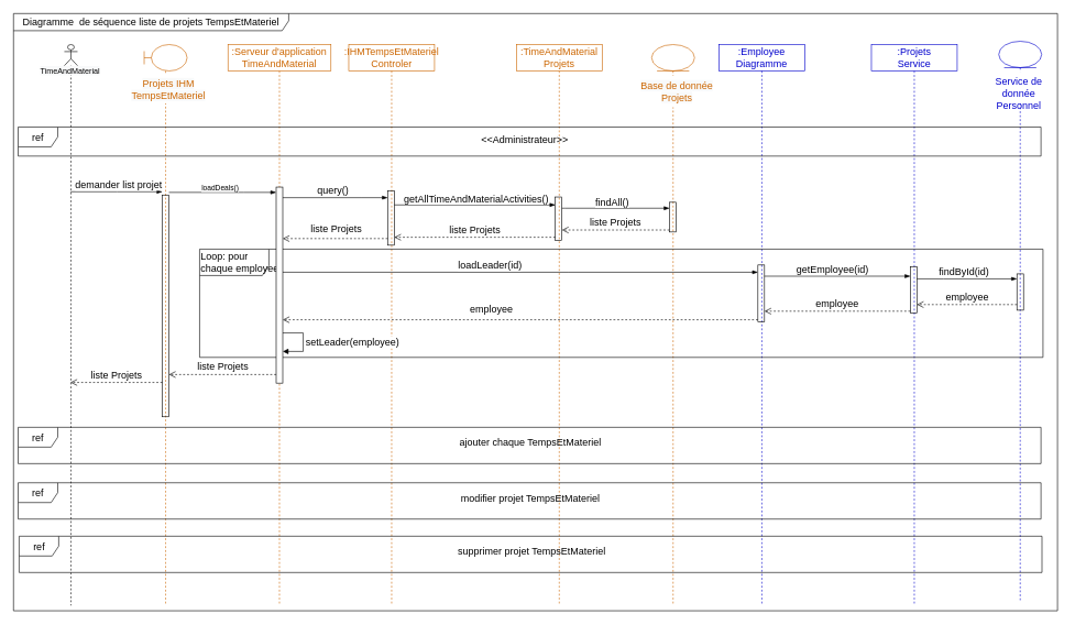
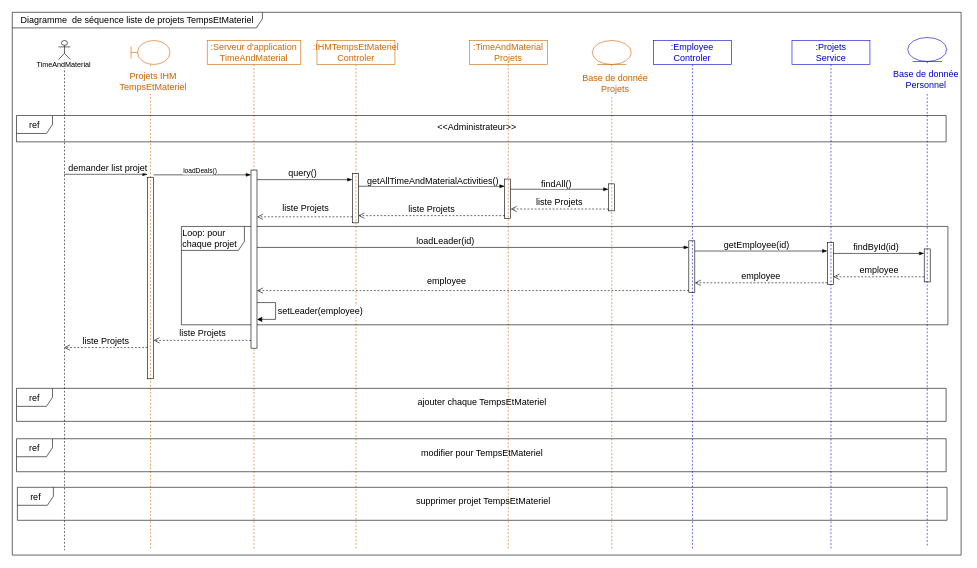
  <mxCell id="0" />
  <mxCell id="1" parent="0" />
  <mxCell id="2" value=":IHMTempsEtMateriel&lt;br&gt;Controler" style="shape=umlLifeline;perimeter=lifelinePerimeter;whiteSpace=wrap;html=1;container=1;collapsible=0;recursiveResize=0;outlineConnect=0;rounded=0;shadow=0;glass=0;sketch=0;fillColor=none;fontSize=15;fontColor=#CC6600;strokeColor=#CC6600;" parent="1" vertex="1"><mxGeometry x="528" y="67" width="130" height="850" as="geometry" /></mxCell>
  <mxCell id="3" value="" style="html=1;points=[];perimeter=orthogonalPerimeter;rounded=0;shadow=0;glass=0;sketch=0;fontSize=15;fillColor=none;" parent="2" vertex="1"><mxGeometry x="59" y="222" width="10" height="82" as="geometry" /></mxCell>
  <mxCell id="4" value="" style="shape=umlLifeline;participant=umlActor;perimeter=lifelinePerimeter;whiteSpace=wrap;html=1;container=1;collapsible=0;recursiveResize=0;verticalAlign=top;spacingTop=36;outlineConnect=0;fillColor=none;size=32;sketch=0;shadow=0;rounded=0;glass=0;" parent="1" vertex="1"><mxGeometry x="97" y="67" width="20" height="850" as="geometry" /></mxCell>
  <mxCell id="5" value="&lt;span style=&quot;color: rgb(0, 0, 0); font-family: Helvetica; font-size: 12px; font-style: normal; font-variant-ligatures: normal; font-variant-caps: normal; font-weight: 400; letter-spacing: normal; orphans: 2; text-align: center; text-indent: 0px; text-transform: none; widows: 2; word-spacing: 0px; -webkit-text-stroke-width: 0px; background-color: rgb(248, 249, 250); text-decoration-thickness: initial; text-decoration-style: initial; text-decoration-color: initial; float: none; display: inline !important;&quot;&gt;TimeAndMaterial&lt;/span&gt;" style="text;whiteSpace=wrap;html=1;" parent="1" vertex="1"><mxGeometry x="59" y="93" width="105" height="36" as="geometry" /></mxCell>
  <mxCell id="6" value=":TimeAndMaterial&lt;br&gt;Projets" style="shape=umlLifeline;perimeter=lifelinePerimeter;whiteSpace=wrap;html=1;container=1;collapsible=0;recursiveResize=0;outlineConnect=0;rounded=0;shadow=0;glass=0;sketch=0;fillColor=none;fontSize=15;fontColor=#CC6600;strokeColor=#CC6600;" parent="1" vertex="1"><mxGeometry x="782" y="67" width="130" height="850" as="geometry" /></mxCell>
  <mxCell id="7" value="" style="html=1;points=[];perimeter=orthogonalPerimeter;rounded=0;shadow=0;glass=0;sketch=0;fontSize=15;fillColor=none;" parent="6" vertex="1"><mxGeometry x="59" y="231" width="10" height="66" as="geometry" /></mxCell>
  <mxCell id="8" value="" style="shape=umlLifeline;participant=umlEntity;perimeter=lifelinePerimeter;whiteSpace=wrap;html=1;container=1;collapsible=0;recursiveResize=0;verticalAlign=top;spacingTop=36;outlineConnect=0;rounded=0;shadow=0;glass=0;sketch=0;fontSize=15;fillColor=none;fontColor=#CC6600;strokeColor=#CC6600;" parent="1" vertex="1"><mxGeometry x="987" y="67" width="65" height="850" as="geometry" /></mxCell>
  <mxCell id="9" value="" style="html=1;points=[];perimeter=orthogonalPerimeter;rounded=0;shadow=0;glass=0;sketch=0;fontSize=15;fillColor=none;" parent="8" vertex="1"><mxGeometry x="27" y="239" width="10" height="45" as="geometry" /></mxCell>
  <mxCell id="10" value="&lt;span style=&quot;font-family: Helvetica; font-size: 15px; font-style: normal; font-variant-ligatures: normal; font-variant-caps: normal; font-weight: 400; letter-spacing: normal; orphans: 2; text-indent: 0px; text-transform: none; widows: 2; word-spacing: 0px; -webkit-text-stroke-width: 0px; background-color: rgb(248, 249, 250); text-decoration-thickness: initial; text-decoration-style: initial; text-decoration-color: initial; float: none; display: inline !important;&quot;&gt;Base de donnée&lt;br&gt;Projets&lt;br&gt;&lt;/span&gt;" style="text;whiteSpace=wrap;html=1;fontSize=15;align=center;fillColor=default;fontColor=#CC6600;" parent="8" vertex="1"><mxGeometry x="-21" y="47" width="119" height="48" as="geometry" /></mxCell>
  <mxCell id="11" value="" style="shape=umlLifeline;participant=umlBoundary;perimeter=lifelinePerimeter;whiteSpace=wrap;html=1;container=1;collapsible=0;recursiveResize=0;verticalAlign=top;spacingTop=36;outlineConnect=0;rounded=0;shadow=0;glass=0;sketch=0;fontSize=15;fillColor=none;fontColor=#CC6600;strokeColor=#CC6600;" parent="1" vertex="1"><mxGeometry x="218" y="67" width="65" height="850" as="geometry" /></mxCell>
  <mxCell id="12" value="&lt;span style=&quot;font-family: Helvetica; font-size: 15px; font-style: normal; font-variant-ligatures: normal; font-variant-caps: normal; font-weight: 400; letter-spacing: normal; orphans: 2; text-indent: 0px; text-transform: none; widows: 2; word-spacing: 0px; -webkit-text-stroke-width: 0px; background-color: rgb(248, 249, 250); text-decoration-thickness: initial; text-decoration-style: initial; text-decoration-color: initial; float: none; display: inline !important;&quot;&gt;Projets IHM&lt;/span&gt;&lt;br style=&quot;font-family: Helvetica; font-size: 15px; font-style: normal; font-variant-ligatures: normal; font-variant-caps: normal; font-weight: 400; letter-spacing: normal; orphans: 2; text-indent: 0px; text-transform: none; widows: 2; word-spacing: 0px; -webkit-text-stroke-width: 0px; background-color: rgb(248, 249, 250); text-decoration-thickness: initial; text-decoration-style: initial; text-decoration-color: initial;&quot;&gt;&lt;span style=&quot;font-family: Helvetica; font-size: 15px; font-style: normal; font-variant-ligatures: normal; font-variant-caps: normal; font-weight: 400; letter-spacing: normal; orphans: 2; text-indent: 0px; text-transform: none; widows: 2; word-spacing: 0px; -webkit-text-stroke-width: 0px; background-color: rgb(248, 249, 250); text-decoration-thickness: initial; text-decoration-style: initial; text-decoration-color: initial; float: none; display: inline !important;&quot;&gt;TempsEtMateriel&lt;/span&gt;" style="text;whiteSpace=wrap;html=1;fontSize=15;align=center;fillColor=default;fontColor=#CC6600;" parent="11" vertex="1"><mxGeometry x="-24" y="44" width="122" height="45" as="geometry" /></mxCell>
  <mxCell id="13" value="" style="html=1;points=[];perimeter=orthogonalPerimeter;rounded=0;shadow=0;glass=0;sketch=0;fontSize=15;fillColor=none;" parent="11" vertex="1"><mxGeometry x="27.5" y="228" width="10" height="336" as="geometry" /></mxCell>
- <mxCell id="14" value=":Employee&lt;br&gt;Diagramme" style="shape=umlLifeline;perimeter=lifelinePerimeter;whiteSpace=wrap;html=1;container=1;collapsible=0;recursiveResize=0;outlineConnect=0;rounded=0;shadow=0;glass=0;sketch=0;fillColor=none;fontSize=15;strokeColor=#0000CC;fontColor=#0000CC;" parent="1" vertex="1"><mxGeometry x="1089" y="67" width="130" height="850" as="geometry" /></mxCell>
+ <mxCell id="14" value=":Employee&lt;br&gt;Controler" style="shape=umlLifeline;perimeter=lifelinePerimeter;whiteSpace=wrap;html=1;container=1;collapsible=0;recursiveResize=0;outlineConnect=0;rounded=0;shadow=0;glass=0;sketch=0;fillColor=none;fontSize=15;strokeColor=#0000CC;fontColor=#0000CC;" parent="1" vertex="1"><mxGeometry x="1089" y="67" width="130" height="850" as="geometry" /></mxCell>
  <mxCell id="15" value="" style="html=1;points=[];perimeter=orthogonalPerimeter;rounded=0;shadow=0;glass=0;sketch=0;fontSize=15;fillColor=none;" parent="14" vertex="1"><mxGeometry x="59" y="334" width="10" height="86" as="geometry" /></mxCell>
  <mxCell id="16" value="" style="shape=umlLifeline;participant=umlEntity;perimeter=lifelinePerimeter;whiteSpace=wrap;html=1;container=1;collapsible=0;recursiveResize=0;verticalAlign=top;spacingTop=36;outlineConnect=0;rounded=0;shadow=0;glass=0;sketch=0;fontSize=15;fillColor=none;strokeColor=#0000CC;" parent="1" vertex="1"><mxGeometry x="1513" y="62" width="65" height="850" as="geometry" /></mxCell>
- <mxCell id="17" value="Service de donnée&lt;br&gt;Personnel" style="text;whiteSpace=wrap;html=1;fontSize=15;align=center;fillColor=default;fontColor=#0000CC;" parent="16" vertex="1"><mxGeometry x="-33" y="46" width="127" height="48" as="geometry" /></mxCell>
+ <mxCell id="17" value="Base de donnée&lt;br&gt;Personnel" style="text;whiteSpace=wrap;html=1;fontSize=15;align=center;fillColor=default;fontColor=#0000CC;" parent="16" vertex="1"><mxGeometry x="-33" y="46" width="127" height="48" as="geometry" /></mxCell>
  <mxCell id="18" value="" style="html=1;points=[];perimeter=orthogonalPerimeter;rounded=0;shadow=0;glass=0;sketch=0;fontSize=15;fillColor=none;" parent="16" vertex="1"><mxGeometry x="27.5" y="352.5" width="10" height="55" as="geometry" /></mxCell>
  <mxCell id="19" value=":Projets&lt;br&gt;Service" style="shape=umlLifeline;perimeter=lifelinePerimeter;whiteSpace=wrap;html=1;container=1;collapsible=0;recursiveResize=0;outlineConnect=0;rounded=0;shadow=0;glass=0;sketch=0;fillColor=none;fontSize=15;strokeColor=#0000CC;fontColor=#0000CC;" parent="1" vertex="1"><mxGeometry x="1320" y="67" width="130" height="850" as="geometry" /></mxCell>
  <mxCell id="20" value="" style="html=1;points=[];perimeter=orthogonalPerimeter;rounded=0;shadow=0;glass=0;sketch=0;fontSize=15;fillColor=none;" parent="19" vertex="1"><mxGeometry x="59" y="337" width="10" height="70" as="geometry" /></mxCell>
  <mxCell id="21" value="" style="edgeStyle=elbowEdgeStyle;fontSize=12;html=1;endArrow=blockThin;endFill=1;rounded=0;" parent="1" edge="1"><mxGeometry width="160" relative="1" as="geometry"><mxPoint x="106.324" y="290" as="sourcePoint" /><mxPoint x="245.5" y="290" as="targetPoint" /><Array as="points"><mxPoint x="177" y="290" /><mxPoint x="158" y="263" /></Array></mxGeometry></mxCell>
  <mxCell id="22" value="demander list projet" style="edgeLabel;html=1;align=center;verticalAlign=middle;resizable=0;points=[];fontSize=15;" parent="21" vertex="1" connectable="0"><mxGeometry x="-0.395" relative="1" as="geometry"><mxPoint x="30" y="-12" as="offset" /></mxGeometry></mxCell>
  <mxCell id="23" value="" style="edgeStyle=elbowEdgeStyle;fontSize=12;html=1;endArrow=blockThin;endFill=1;rounded=0;" parent="1" source="45" target="3" edge="1"><mxGeometry width="160" relative="1" as="geometry"><mxPoint x="519" y="239" as="sourcePoint" /><mxPoint x="624" y="445" as="targetPoint" /><Array as="points"><mxPoint x="548" y="299" /><mxPoint x="431" y="293" /><mxPoint x="413" y="306" /></Array></mxGeometry></mxCell>
  <mxCell id="24" value="query()" style="edgeLabel;html=1;align=center;verticalAlign=middle;resizable=0;points=[];fontSize=15;" parent="23" vertex="1" connectable="0"><mxGeometry x="-0.219" y="3" relative="1" as="geometry"><mxPoint x="13" y="-9" as="offset" /></mxGeometry></mxCell>
  <mxCell id="25" value="" style="edgeStyle=elbowEdgeStyle;fontSize=12;html=1;endArrow=blockThin;endFill=1;rounded=0;" parent="1" source="3" target="7" edge="1"><mxGeometry width="160" relative="1" as="geometry"><mxPoint x="381" y="357" as="sourcePoint" /><mxPoint x="541" y="357" as="targetPoint" /><Array as="points"><mxPoint x="740" y="310" /><mxPoint x="589" y="295" /><mxPoint x="514" y="324" /></Array></mxGeometry></mxCell>
  <mxCell id="26" value="getAllTimeAndMaterialActivities()" style="edgeLabel;html=1;align=center;verticalAlign=middle;resizable=0;points=[];fontSize=15;" parent="25" vertex="1" connectable="0"><mxGeometry x="0.124" relative="1" as="geometry"><mxPoint x="-14" y="-11" as="offset" /></mxGeometry></mxCell>
  <mxCell id="27" value="" style="edgeStyle=elbowEdgeStyle;fontSize=12;html=1;endArrow=blockThin;endFill=1;rounded=0;" parent="1" source="7" target="9" edge="1"><mxGeometry width="160" relative="1" as="geometry"><mxPoint x="461" y="357" as="sourcePoint" /><mxPoint x="621" y="357" as="targetPoint" /><Array as="points"><mxPoint x="856" y="315" /><mxPoint x="753" y="320" /></Array></mxGeometry></mxCell>
  <mxCell id="28" value="findAll()" style="edgeLabel;html=1;align=center;verticalAlign=middle;resizable=0;points=[];fontSize=15;" parent="27" vertex="1" connectable="0"><mxGeometry x="-0.356" y="2" relative="1" as="geometry"><mxPoint x="23" y="-9" as="offset" /></mxGeometry></mxCell>
  <mxCell id="29" value="liste Projets" style="html=1;verticalAlign=bottom;endArrow=open;dashed=1;endSize=8;rounded=0;fontSize=15;" parent="1" edge="1" target="7" source="9"><mxGeometry relative="1" as="geometry"><mxPoint x="793" y="344" as="sourcePoint" /><mxPoint x="655" y="344" as="targetPoint" /><Array as="points"><mxPoint x="935" y="348" /></Array></mxGeometry></mxCell>
  <mxCell id="30" value="liste Projets" style="html=1;verticalAlign=bottom;endArrow=open;dashed=1;endSize=8;rounded=0;fontSize=15;" parent="1" edge="1" target="3" source="7"><mxGeometry relative="1" as="geometry"><mxPoint x="645" y="349" as="sourcePoint" /><mxPoint x="464" y="349" as="targetPoint" /><Array as="points"><mxPoint x="745" y="359" /></Array></mxGeometry></mxCell>
  <mxCell id="31" value="liste Projets" style="html=1;verticalAlign=bottom;endArrow=open;dashed=1;endSize=8;rounded=0;fontSize=15;" parent="1" source="3" target="45" edge="1"><mxGeometry x="-0.019" y="-3" relative="1" as="geometry"><mxPoint x="466" y="361" as="sourcePoint" /><mxPoint x="285" y="361" as="targetPoint" /><Array as="points"><mxPoint x="433" y="361" /></Array><mxPoint as="offset" /></mxGeometry></mxCell>
  <mxCell id="32" value="" style="edgeStyle=elbowEdgeStyle;fontSize=12;html=1;endArrow=blockThin;endFill=1;rounded=0;" parent="1" source="45" target="15" edge="1"><mxGeometry width="160" relative="1" as="geometry"><mxPoint x="299" y="412" as="sourcePoint" /><mxPoint x="972.5" y="412" as="targetPoint" /><Array as="points"><mxPoint x="860" y="412" /></Array></mxGeometry></mxCell>
  <mxCell id="33" value="loadLeader(id)" style="edgeLabel;html=1;align=center;verticalAlign=middle;resizable=0;points=[];fontSize=15;" parent="32" vertex="1" connectable="0"><mxGeometry x="-0.256" y="-3" relative="1" as="geometry"><mxPoint x="45" y="-15" as="offset" /></mxGeometry></mxCell>
  <mxCell id="34" value="" style="fontSize=12;html=1;endArrow=blockThin;endFill=1;rounded=0;" parent="1" source="15" target="20" edge="1"><mxGeometry width="160" relative="1" as="geometry"><mxPoint x="904" y="391" as="sourcePoint" /><mxPoint x="1064" y="391" as="targetPoint" /><Array as="points"><mxPoint x="1250" y="418" /></Array></mxGeometry></mxCell>
  <mxCell id="35" value="getEmployee(id)" style="edgeLabel;html=1;align=center;verticalAlign=middle;resizable=0;points=[];fontSize=15;" parent="34" vertex="1" connectable="0"><mxGeometry x="-0.254" y="1" relative="1" as="geometry"><mxPoint x="20" y="-11" as="offset" /></mxGeometry></mxCell>
  <mxCell id="36" value="" style="edgeStyle=elbowEdgeStyle;fontSize=12;html=1;endArrow=blockThin;endFill=1;rounded=0;" parent="1" source="20" target="18" edge="1"><mxGeometry width="160" relative="1" as="geometry"><mxPoint x="1052" y="398" as="sourcePoint" /><mxPoint x="1212" y="398" as="targetPoint" /><Array as="points"><mxPoint x="1429" y="422" /><mxPoint x="1321" y="411" /></Array></mxGeometry></mxCell>
  <mxCell id="37" value="findById(id)" style="edgeLabel;html=1;align=center;verticalAlign=middle;resizable=0;points=[];fontSize=15;" parent="36" vertex="1" connectable="0"><mxGeometry x="-0.269" y="1" relative="1" as="geometry"><mxPoint x="15" y="-11" as="offset" /></mxGeometry></mxCell>
  <mxCell id="38" value="employee" style="html=1;verticalAlign=bottom;endArrow=open;dashed=1;endSize=8;rounded=0;fontSize=15;" parent="1" source="18" target="20" edge="1"><mxGeometry relative="1" as="geometry"><mxPoint x="1498" y="462" as="sourcePoint" /><mxPoint x="1208" y="464" as="targetPoint" /><Array as="points"><mxPoint x="1436" y="461" /></Array></mxGeometry></mxCell>
  <mxCell id="39" value="employee" style="html=1;verticalAlign=bottom;endArrow=open;dashed=1;endSize=8;rounded=0;fontSize=15;" parent="1" edge="1" target="15" source="20"><mxGeometry relative="1" as="geometry"><mxPoint x="1145" y="473" as="sourcePoint" /><mxPoint x="978" y="473" as="targetPoint" /><Array as="points"><mxPoint x="1224" y="471" /></Array></mxGeometry></mxCell>
  <mxCell id="40" value="employee" style="html=1;verticalAlign=bottom;endArrow=open;dashed=1;endSize=8;rounded=0;fontSize=15;startArrow=none;" parent="1" source="15" target="45" edge="1"><mxGeometry x="0.121" y="-4" relative="1" as="geometry"><mxPoint x="968" y="483" as="sourcePoint" /><mxPoint x="299" y="398.509" as="targetPoint" /><Array as="points"><mxPoint x="951" y="484" /></Array><mxPoint as="offset" /></mxGeometry></mxCell>
  <mxCell id="41" value="liste Projets" style="html=1;verticalAlign=bottom;endArrow=open;dashed=1;endSize=8;rounded=0;fontSize=15;" parent="1" edge="1"><mxGeometry relative="1" as="geometry"><mxPoint x="245.5" y="579" as="sourcePoint" /><mxPoint x="106.324" y="579" as="targetPoint" /><Array as="points"><mxPoint x="208" y="579" /></Array></mxGeometry></mxCell>
- <mxCell id="42" value="Loop: pour &lt;br&gt;chaque&amp;nbsp;&lt;span style=&quot;background-color: initial; text-align: center;&quot;&gt;employee&lt;/span&gt;" style="shape=umlFrame;whiteSpace=wrap;html=1;rounded=0;shadow=0;glass=0;sketch=0;fontSize=15;fillColor=none;width=105;height=40;align=left;" parent="1" vertex="1"><mxGeometry x="302" y="377" width="1278" height="164" as="geometry" /></mxCell>
+ <mxCell id="42" value="Loop: pour &lt;br&gt;chaque&amp;nbsp;&lt;span style=&quot;background-color: initial; text-align: center;&quot;&gt;projet&lt;/span&gt;" style="shape=umlFrame;whiteSpace=wrap;html=1;rounded=0;shadow=0;glass=0;sketch=0;fontSize=15;fillColor=none;width=105;height=40;align=left;" parent="1" vertex="1"><mxGeometry x="302" y="377" width="1278" height="164" as="geometry" /></mxCell>
  <mxCell id="43" value="Diagramme&amp;nbsp; de séquence liste de projets TempsEtMateriel" style="shape=umlFrame;whiteSpace=wrap;html=1;rounded=0;shadow=0;glass=0;sketch=0;fontSize=15;fillColor=none;width=417;height=26;" parent="1" vertex="1"><mxGeometry x="20" y="20" width="1582" height="905" as="geometry" /></mxCell>
  <mxCell id="44" value=":Serveur d'application&lt;br&gt;TimeAndMaterial" style="shape=umlLifeline;perimeter=lifelinePerimeter;whiteSpace=wrap;html=1;container=1;collapsible=0;recursiveResize=0;outlineConnect=0;rounded=0;shadow=0;glass=0;sketch=0;fillColor=none;fontSize=15;fontColor=#CC6600;strokeColor=#CC6600;" vertex="1" parent="1"><mxGeometry x="345" y="67" width="156" height="850" as="geometry" /></mxCell>
  <mxCell id="45" value="" style="html=1;points=[];perimeter=orthogonalPerimeter;" vertex="1" parent="44"><mxGeometry x="73" y="216" width="10" height="297" as="geometry" /></mxCell>
  <mxCell id="46" value="setLeader(employee)" style="edgeStyle=orthogonalEdgeStyle;html=1;align=left;spacingLeft=2;endArrow=block;rounded=0;fontSize=15;" parent="44" source="45" edge="1" target="45"><mxGeometry relative="1" as="geometry"><mxPoint x="-59" y="421" as="sourcePoint" /><Array as="points"><mxPoint x="114" y="437" /><mxPoint x="114" y="465" /></Array><mxPoint x="-46" y="452" as="targetPoint" /></mxGeometry></mxCell>
  <mxCell id="47" value="" style="fontSize=12;html=1;endArrow=blockThin;endFill=1;rounded=0;" edge="1" parent="1" target="45"><mxGeometry width="160" relative="1" as="geometry"><mxPoint x="255.5" y="291" as="sourcePoint" /><mxPoint x="586" y="419" as="targetPoint" /><Array as="points"><mxPoint x="369" y="291" /></Array></mxGeometry></mxCell>
  <mxCell id="48" value="loadDeals()" style="edgeLabel;html=1;align=center;verticalAlign=middle;resizable=0;points=[];" vertex="1" connectable="0" parent="47"><mxGeometry x="-0.006" y="-3" relative="1" as="geometry"><mxPoint x="-4" y="-11" as="offset" /></mxGeometry></mxCell>
  <mxCell id="49" value="&lt;span style=&quot;font-size: 15px;&quot;&gt;liste Projets&lt;/span&gt;" style="html=1;verticalAlign=bottom;endArrow=open;dashed=1;endSize=8;rounded=0;" edge="1" parent="1" source="45"><mxGeometry relative="1" as="geometry"><mxPoint x="505" y="481" as="sourcePoint" /><mxPoint x="255.5" y="567" as="targetPoint" /><Array as="points"><mxPoint x="360" y="567" /></Array></mxGeometry></mxCell>
  <mxCell id="50" value="ref" style="shape=umlFrame;whiteSpace=wrap;html=1;labelBackgroundColor=none;fontSize=15;" vertex="1" parent="1"><mxGeometry x="27" y="192" width="1550" height="44" as="geometry" /></mxCell>
  <mxCell id="51" value="&amp;lt;&amp;lt;Administrateur&amp;gt;&amp;gt;" style="text;html=1;strokeColor=none;fillColor=none;align=center;verticalAlign=middle;whiteSpace=wrap;rounded=0;labelBackgroundColor=none;fontSize=15;fontColor=#000000;" vertex="1" parent="1"><mxGeometry x="765" y="195" width="60" height="30" as="geometry" /></mxCell>
  <mxCell id="52" value="ref" style="shape=umlFrame;whiteSpace=wrap;html=1;labelBackgroundColor=none;fontSize=15;" vertex="1" parent="1"><mxGeometry x="27" y="647" width="1550" height="55" as="geometry" /></mxCell>
  <mxCell id="53" value="ajouter chaque TempsEtMateriel" style="text;html=1;strokeColor=none;fillColor=none;align=center;verticalAlign=middle;whiteSpace=wrap;rounded=0;labelBackgroundColor=none;fontSize=15;fontColor=#000000;" vertex="1" parent="1"><mxGeometry x="662" y="655" width="283" height="30" as="geometry" /></mxCell>
  <mxCell id="54" value="ref" style="shape=umlFrame;whiteSpace=wrap;html=1;labelBackgroundColor=none;fontSize=15;" vertex="1" parent="1"><mxGeometry x="27" y="731" width="1550" height="55" as="geometry" /></mxCell>
- <mxCell id="55" value="modifier projet TempsEtMateriel" style="text;html=1;strokeColor=none;fillColor=none;align=center;verticalAlign=middle;whiteSpace=wrap;rounded=0;labelBackgroundColor=none;fontSize=15;fontColor=#000000;" vertex="1" parent="1"><mxGeometry x="662" y="739" width="283" height="30" as="geometry" /></mxCell>
+ <mxCell id="55" value="modifier pour TempsEtMateriel" style="text;html=1;strokeColor=none;fillColor=none;align=center;verticalAlign=middle;whiteSpace=wrap;rounded=0;labelBackgroundColor=none;fontSize=15;fontColor=#000000;" vertex="1" parent="1"><mxGeometry x="662" y="739" width="283" height="30" as="geometry" /></mxCell>
  <mxCell id="56" value="ref" style="shape=umlFrame;whiteSpace=wrap;html=1;labelBackgroundColor=none;fontSize=15;" vertex="1" parent="1"><mxGeometry x="28.5" y="812" width="1550" height="55" as="geometry" /></mxCell>
  <mxCell id="57" value="supprimer projet TempsEtMateriel" style="text;html=1;strokeColor=none;fillColor=none;align=center;verticalAlign=middle;whiteSpace=wrap;rounded=0;labelBackgroundColor=none;fontSize=15;fontColor=#000000;" vertex="1" parent="1"><mxGeometry x="663.5" y="820" width="283" height="30" as="geometry" /></mxCell>
